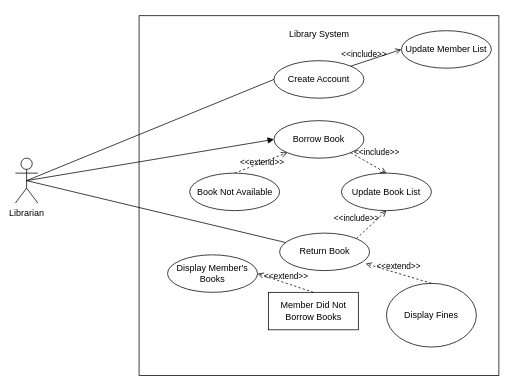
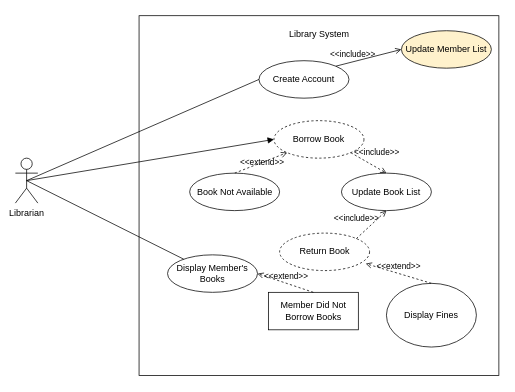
  <mxCell id="0" />
  <mxCell id="1" parent="0" />
  <mxCell id="2" value="" style="whiteSpace=wrap;html=1;" parent="1" vertex="1"><mxGeometry x="185" width="480" height="480" as="geometry" y="20" /></mxCell>
  <mxCell id="3" value="Library System" style="text;html=1;strokeColor=none;fillColor=none;align=center;verticalAlign=middle;whiteSpace=wrap;rounded=0;" parent="1" vertex="1"><mxGeometry x="372.5" y="30" width="105" height="30" as="geometry" /></mxCell>
- <mxCell id="4" value="Create Account" style="ellipse;whiteSpace=wrap;html=1;" parent="1" vertex="1"><mxGeometry x="365" y="80" width="120" height="50" as="geometry" /></mxCell>
+ <mxCell id="4" value="Create Account" style="ellipse;whiteSpace=wrap;html=1;" parent="1" vertex="1"><mxGeometry x="345" y="80" width="120" height="50" as="geometry" /></mxCell>
  <mxCell id="5" value="Librarian&lt;br&gt;" style="shape=umlActor;verticalLabelPosition=bottom;verticalAlign=top;html=1;outlineConnect=0;" parent="1" vertex="1"><mxGeometry x="20" y="210" width="30" height="60" as="geometry" /></mxCell>
- <mxCell id="6" value="Borrow Book" style="ellipse;whiteSpace=wrap;html=1;" parent="1" vertex="1"><mxGeometry x="365" y="160" width="120" height="50" as="geometry" /></mxCell>
- <mxCell id="7" value="Return Book" style="ellipse;whiteSpace=wrap;html=1;" parent="1" vertex="1"><mxGeometry x="372.5" y="310" width="120" height="50" as="geometry" /></mxCell>
+ <mxCell id="6" value="Borrow Book" style="ellipse;whiteSpace=wrap;html=1;dashed=1;" parent="1" vertex="1"><mxGeometry x="365" y="160" width="120" height="50" as="geometry" /></mxCell>
+ <mxCell id="7" value="Return Book" style="ellipse;whiteSpace=wrap;html=1;dashed=1;" parent="1" vertex="1"><mxGeometry x="372.5" y="310" width="120" height="50" as="geometry" /></mxCell>
  <mxCell id="8" value="Display Fines" style="ellipse;whiteSpace=wrap;html=1;" parent="1" vertex="1"><mxGeometry x="515" y="377" width="120" height="85" as="geometry" /></mxCell>
  <mxCell id="9" value="" style="endArrow=none;html=1;exitX=0.5;exitY=0.5;exitDx=0;exitDy=0;exitPerimeter=0;entryX=0;entryY=0.5;entryDx=0;entryDy=0;" parent="1" source="5" target="4" edge="1"><mxGeometry width="50" height="50" relative="1" as="geometry"><mxPoint x="35" y="230" as="sourcePoint" /><mxPoint x="375" y="115" as="targetPoint" /></mxGeometry></mxCell>
  <mxCell id="10" value="" style="endArrow=block;html=1;exitX=0.5;exitY=0.5;exitDx=0;exitDy=0;exitPerimeter=0;entryX=0;entryY=0.5;entryDx=0;entryDy=0;" parent="1" source="5" target="6" edge="1"><mxGeometry width="50" height="50" relative="1" as="geometry"><mxPoint x="835" y="230" as="sourcePoint" /><mxPoint x="575" y="185" as="targetPoint" /></mxGeometry></mxCell>
  <mxCell id="11" value="Display Member's Books" style="ellipse;whiteSpace=wrap;html=1;" parent="1" vertex="1"><mxGeometry x="223" y="339" width="120" height="50" as="geometry" /></mxCell>
- <mxCell id="12" value="" style="endArrow=none;html=1;exitX=0.5;exitY=0.5;exitDx=0;exitDy=0;exitPerimeter=0;" parent="1" source="5" target="7" edge="1"><mxGeometry width="50" height="50" relative="1" as="geometry"><mxPoint x="835" y="230" as="sourcePoint" /><mxPoint x="495" y="275" as="targetPoint" /></mxGeometry></mxCell>
+ <mxCell id="12" value="" style="endArrow=none;html=1;exitX=0.5;exitY=0.5;exitDx=0;exitDy=0;exitPerimeter=0;" parent="1" source="5" target="11" edge="1"><mxGeometry width="50" height="50" relative="1" as="geometry"><mxPoint x="835" y="230" as="sourcePoint" /><mxPoint x="495" y="275" as="targetPoint" /></mxGeometry></mxCell>
  <mxCell id="13" value="Book Not Available" style="ellipse;whiteSpace=wrap;html=1;" parent="1" vertex="1"><mxGeometry x="252.5" y="230" width="120" height="50" as="geometry" /></mxCell>
  <mxCell id="14" value="Member Did Not Borrow Books" style="whiteSpace=wrap;html=1;rounded=0;" parent="1" vertex="1"><mxGeometry x="357.5" y="389" width="120" height="50" as="geometry" /></mxCell>
- <mxCell id="15" value="Update Member List" style="ellipse;whiteSpace=wrap;html=1;" parent="1" vertex="1"><mxGeometry x="535" y="40" width="120" height="50" as="geometry" /></mxCell>
+ <mxCell id="15" value="Update Member List" style="ellipse;whiteSpace=wrap;html=1;fillColor=#fff2cc;" parent="1" vertex="1"><mxGeometry x="535" y="40" width="120" height="50" as="geometry" /></mxCell>
  <mxCell id="16" value="&amp;lt;&amp;lt;include&amp;gt;&amp;gt;" style="html=1;verticalAlign=bottom;labelBackgroundColor=none;endArrow=open;endFill=0;dashed=0;entryX=0;entryY=0.5;entryDx=0;entryDy=0;exitX=1;exitY=0;exitDx=0;exitDy=0;" parent="1" source="4" target="15" edge="1"><mxGeometry x="-0.467" y="1" width="160" relative="1" as="geometry"><mxPoint x="455" y="70" as="sourcePoint" /><mxPoint x="615" y="70" as="targetPoint" /><mxPoint as="offset" /></mxGeometry></mxCell>
  <mxCell id="17" value="&amp;lt;&amp;lt;extend&amp;gt;&amp;gt;" style="html=1;verticalAlign=bottom;labelBackgroundColor=none;endArrow=open;endFill=0;dashed=1;entryX=0;entryY=1;entryDx=0;entryDy=0;exitX=0.5;exitY=0;exitDx=0;exitDy=0;" parent="1" source="13" target="6" edge="1"><mxGeometry x="-0.043" y="-9" width="160" relative="1" as="geometry"><mxPoint x="145" y="330" as="sourcePoint" /><mxPoint x="305" y="330" as="targetPoint" /><mxPoint as="offset" /></mxGeometry></mxCell>
  <mxCell id="18" value="&amp;lt;&amp;lt;extend&amp;gt;&amp;gt;" style="html=1;verticalAlign=bottom;labelBackgroundColor=none;endArrow=open;endFill=0;dashed=1;entryX=0.957;entryY=0.814;entryDx=0;entryDy=0;exitX=0.5;exitY=0;exitDx=0;exitDy=0;entryPerimeter=0;" parent="1" source="8" target="7" edge="1"><mxGeometry width="160" relative="1" as="geometry"><mxPoint x="325" y="347.32" as="sourcePoint" /><mxPoint x="390.074" y="319.998" as="targetPoint" /></mxGeometry></mxCell>
  <mxCell id="19" value="Update Book List" style="ellipse;whiteSpace=wrap;html=1;" parent="1" vertex="1"><mxGeometry x="455" y="230" width="120" height="50" as="geometry" /></mxCell>
  <mxCell id="20" value="&amp;lt;&amp;lt;include&amp;gt;&amp;gt;" style="html=1;verticalAlign=bottom;labelBackgroundColor=none;endArrow=open;endFill=0;dashed=1;entryX=0.5;entryY=0;entryDx=0;entryDy=0;exitX=1;exitY=1;exitDx=0;exitDy=0;" parent="1" source="6" target="19" edge="1"><mxGeometry x="0.249" y="10" width="160" relative="1" as="geometry"><mxPoint x="454.996" y="230.002" as="sourcePoint" /><mxPoint x="522.57" y="207.68" as="targetPoint" /><mxPoint as="offset" /></mxGeometry></mxCell>
  <mxCell id="21" value="&amp;lt;&amp;lt;include&amp;gt;&amp;gt;" style="html=1;verticalAlign=bottom;labelBackgroundColor=none;endArrow=open;endFill=0;dashed=1;entryX=0.5;entryY=1;entryDx=0;entryDy=0;exitX=1;exitY=0;exitDx=0;exitDy=0;" parent="1" source="7" target="19" edge="1"><mxGeometry x="-0.567" y="13" width="160" relative="1" as="geometry"><mxPoint x="477.426" y="212.678" as="sourcePoint" /><mxPoint x="525" y="240" as="targetPoint" /><mxPoint as="offset" /></mxGeometry></mxCell>
  <mxCell id="22" value="&amp;lt;&amp;lt;extend&amp;gt;&amp;gt;" style="html=1;verticalAlign=bottom;labelBackgroundColor=none;endArrow=open;endFill=0;dashed=1;entryX=1;entryY=0.5;entryDx=0;entryDy=0;exitX=0.5;exitY=0;exitDx=0;exitDy=0;" parent="1" source="14" target="11" edge="1"><mxGeometry width="160" relative="1" as="geometry"><mxPoint x="322.5" y="390" as="sourcePoint" /><mxPoint x="388.98" y="357.85" as="targetPoint" /></mxGeometry></mxCell>
